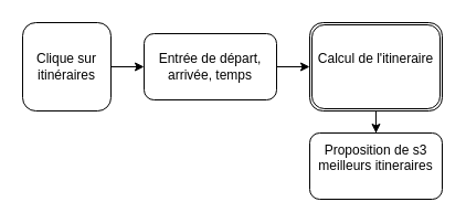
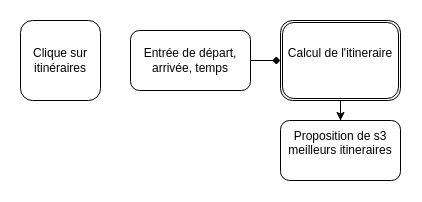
  <mxCell id="0" />
  <mxCell id="1" parent="0" />
- <mxCell id="2" style="edgeStyle=orthogonalEdgeStyle;rounded=0;orthogonalLoop=1;jettySize=auto;html=1;exitX=1;exitY=0.5;exitDx=0;exitDy=0;entryX=0;entryY=0.5;entryDx=0;entryDy=0;" edge="1" parent="1" source="3" target="5"><mxGeometry relative="1" as="geometry" /></mxCell>
  <mxCell id="3" value="&lt;div&gt;Clique sur itinéraires&lt;br&gt;&lt;/div&gt;" style="whiteSpace=wrap;html=1;aspect=fixed;rounded=1;" vertex="1" parent="1"><mxGeometry x="20" y="20" width="80" height="80" as="geometry" /></mxCell>
- <mxCell id="4" style="edgeStyle=orthogonalEdgeStyle;rounded=0;orthogonalLoop=1;jettySize=auto;html=1;exitX=1;exitY=0.5;exitDx=0;exitDy=0;entryX=0;entryY=0.5;entryDx=0;entryDy=0;" edge="1" parent="1" source="5" target="7"><mxGeometry relative="1" as="geometry" /></mxCell>
+ <mxCell id="4" style="edgeStyle=orthogonalEdgeStyle;rounded=0;orthogonalLoop=1;jettySize=auto;html=1;exitX=1;exitY=0.5;exitDx=0;exitDy=0;entryX=0;entryY=0.5;entryDx=0;entryDy=0;endArrow=diamond;" edge="1" parent="1" source="5" target="7"><mxGeometry relative="1" as="geometry" /></mxCell>
  <mxCell id="5" value="&lt;div&gt;Entrée de départ, arrivée, temps&lt;/div&gt;" style="rounded=1;whiteSpace=wrap;html=1;" vertex="1" parent="1"><mxGeometry x="130" y="30" width="120" height="60" as="geometry" /></mxCell>
  <mxCell id="6" style="edgeStyle=orthogonalEdgeStyle;rounded=0;orthogonalLoop=1;jettySize=auto;html=1;exitX=0.5;exitY=1;exitDx=0;exitDy=0;" edge="1" parent="1" source="7" target="8"><mxGeometry relative="1" as="geometry" /></mxCell>
  <mxCell id="7" value="&lt;div&gt;Calcul de l'itineraire&lt;/div&gt;&lt;div&gt;&lt;br&gt;&lt;/div&gt;" style="shape=ext;double=1;rounded=1;whiteSpace=wrap;html=1;" vertex="1" parent="1"><mxGeometry x="280" y="20" width="120" height="80" as="geometry" /></mxCell>
  <mxCell id="8" value="&lt;div&gt;Proposition de s3 meilleurs itineraires&lt;/div&gt;&lt;div&gt;&lt;br&gt;&lt;/div&gt;" style="rounded=1;whiteSpace=wrap;html=1;" vertex="1" parent="1"><mxGeometry x="280" y="120" width="120" height="60" as="geometry" /></mxCell>
